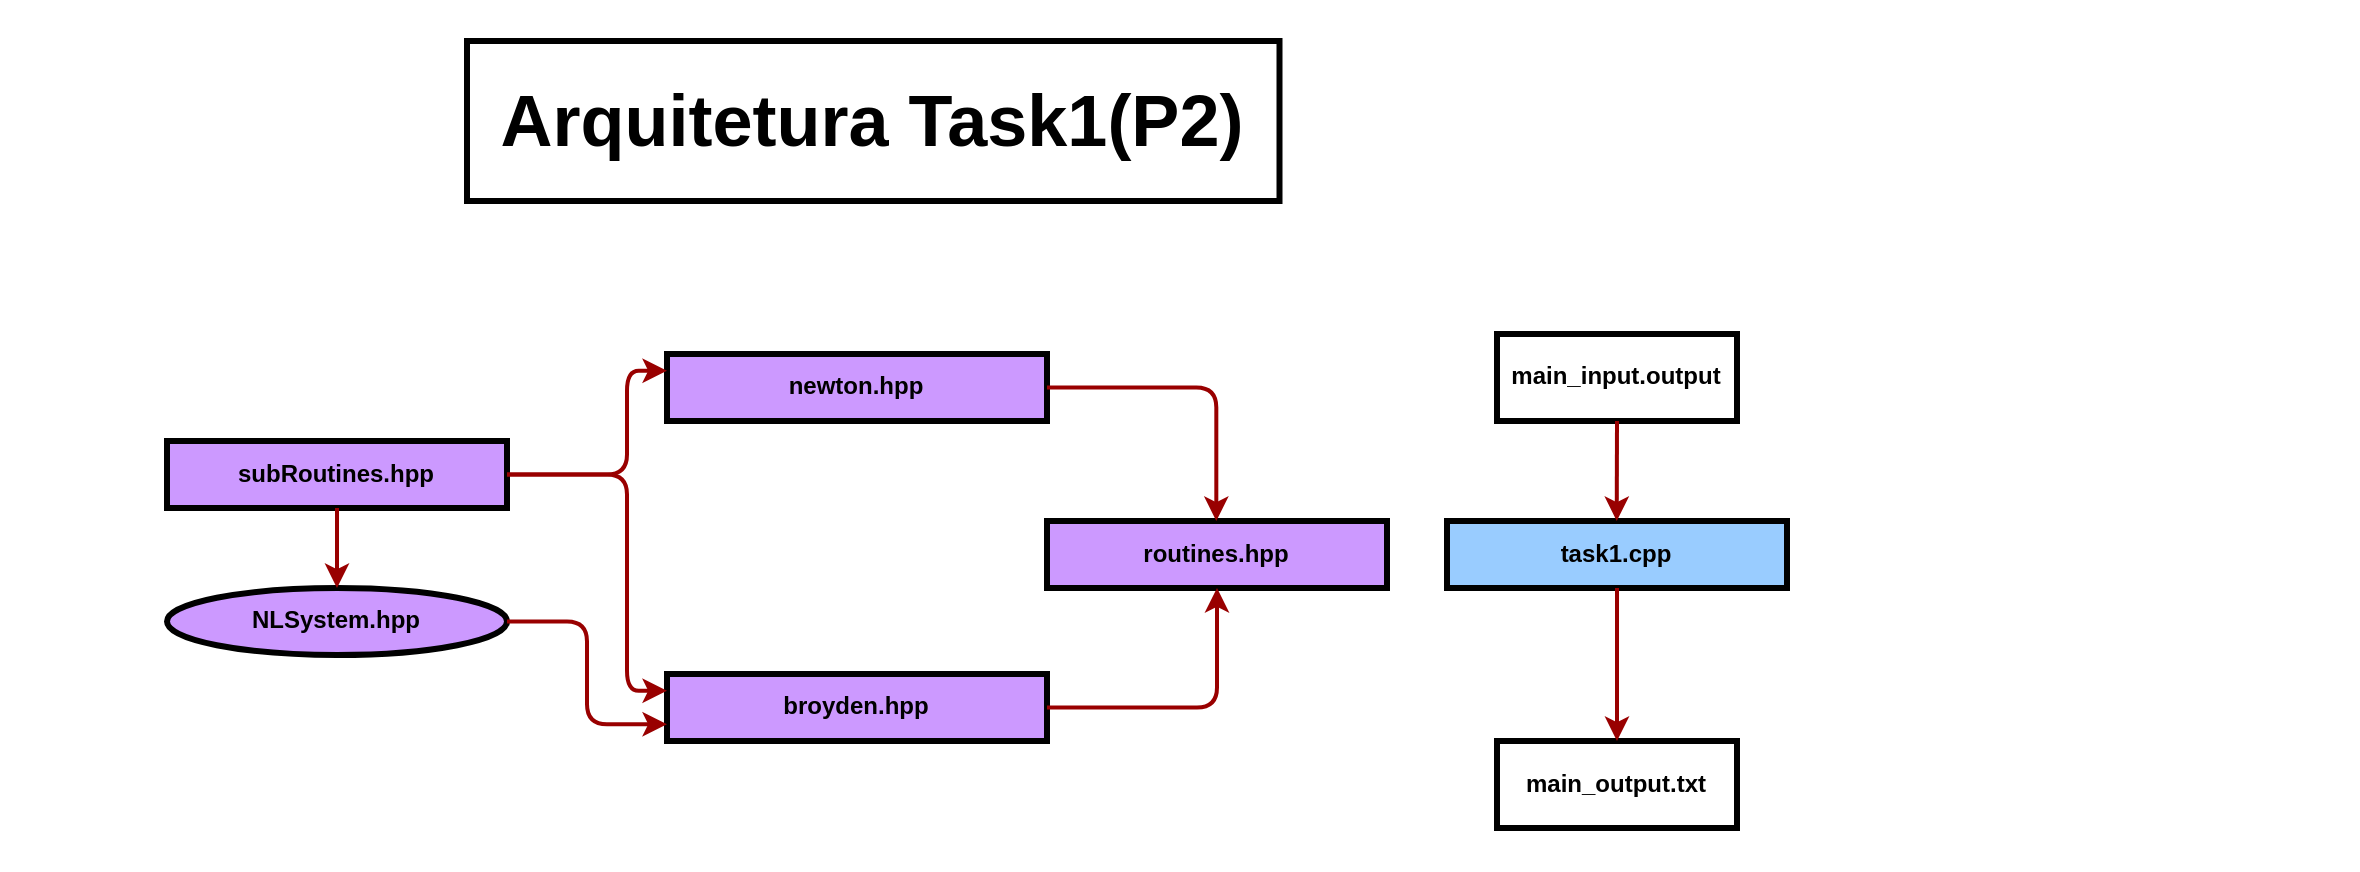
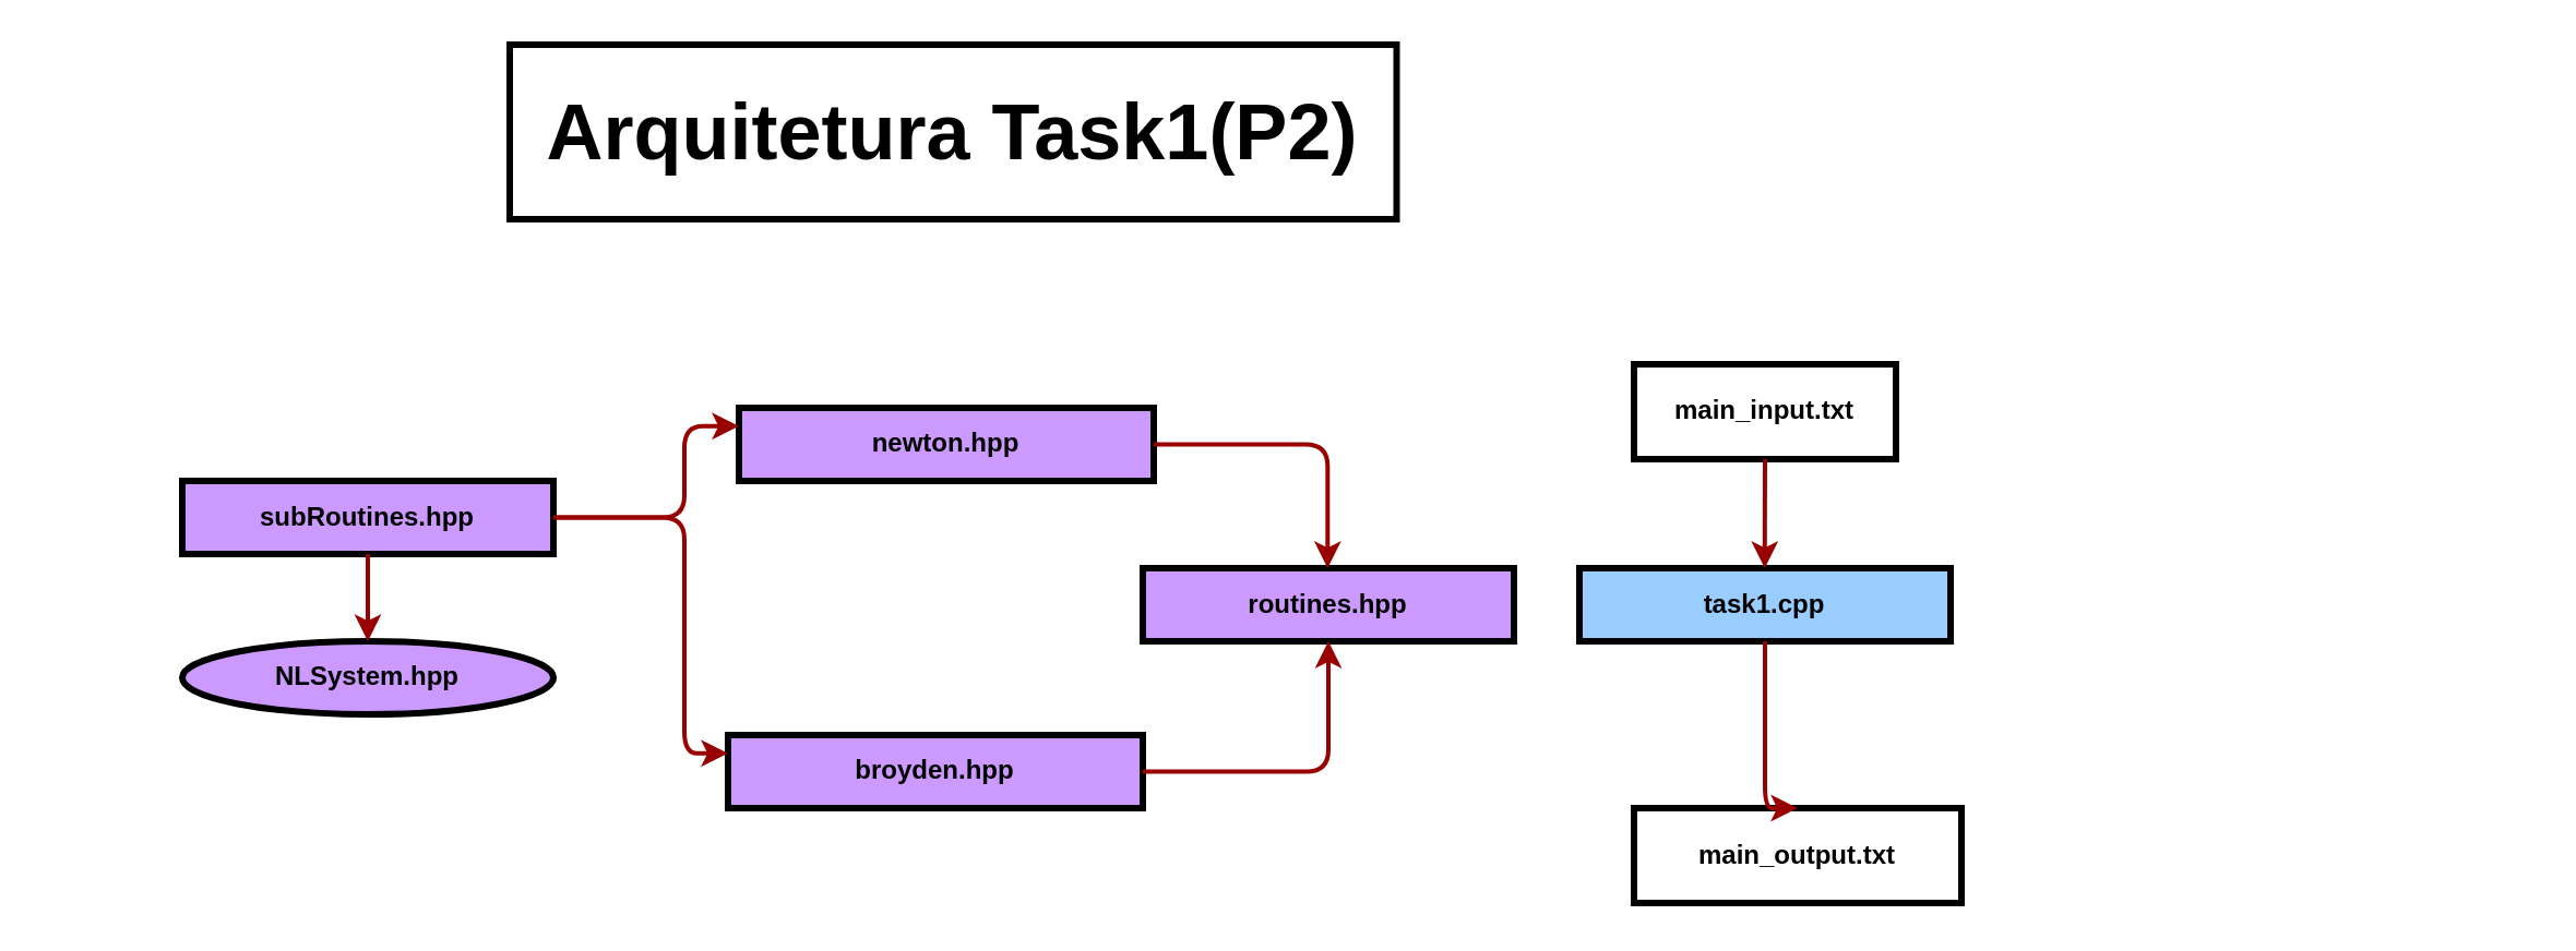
  <mxCell id="0" />
  <mxCell id="1" parent="0" />
- <mxCell id="2" value="main_input.output" style="whiteSpace=wrap;align=center;verticalAlign=middle;fontStyle=1;strokeWidth=3;fillColor=#FFFFFF;" parent="1" vertex="1"><mxGeometry x="748" y="166.5" width="120" height="43.5" as="geometry" /></mxCell>
+ <mxCell id="2" value="main_input.txt" style="whiteSpace=wrap;align=center;verticalAlign=middle;fontStyle=1;strokeWidth=3;fillColor=#FFFFFF;" parent="1" vertex="1"><mxGeometry x="748" y="166.5" width="120" height="43.5" as="geometry" /></mxCell>
  <mxCell id="3" value="&lt;b&gt;&lt;font style=&quot;font-size: 36px&quot;&gt;Arquitetura Task1(P2)&lt;/font&gt;&lt;/b&gt;" style="text;html=1;fillColor=none;align=center;verticalAlign=middle;whiteSpace=wrap;rounded=0;strokeColor=#000000;strokeWidth=3;perimeterSpacing=0;" parent="1" vertex="1"><mxGeometry x="233" y="20" width="406.25" height="80" as="geometry" /></mxCell>
  <mxCell id="4" value="routines.hpp" style="whiteSpace=wrap;align=center;verticalAlign=middle;fontStyle=1;strokeWidth=3;fillColor=#CC99FF;" parent="1" vertex="1"><mxGeometry x="523" y="260" width="170" height="33.5" as="geometry" /></mxCell>
- <mxCell id="5" value="newton.hpp" style="whiteSpace=wrap;align=center;verticalAlign=middle;fontStyle=1;strokeWidth=3;fillColor=#CC99FF;" parent="1" vertex="1"><mxGeometry x="333" y="176.5" width="190" height="33.5" as="geometry" /></mxCell>
+ <mxCell id="5" value="newton.hpp" style="whiteSpace=wrap;align=center;verticalAlign=middle;fontStyle=1;strokeWidth=3;fillColor=#CC99FF;" parent="1" vertex="1"><mxGeometry x="338" y="186.5" width="190" height="33.5" as="geometry" /></mxCell>
  <mxCell id="6" value="task1.cpp" style="whiteSpace=wrap;align=center;verticalAlign=middle;fontStyle=1;strokeWidth=3;fillColor=#99CCFF;" parent="1" vertex="1"><mxGeometry x="723" y="260" width="170" height="33.5" as="geometry" /></mxCell>
  <mxCell id="7" value="subRoutines.hpp" style="whiteSpace=wrap;align=center;verticalAlign=middle;fontStyle=1;strokeWidth=3;fillColor=#CC99FF;" parent="1" vertex="1"><mxGeometry x="83" y="220" width="170" height="33.5" as="geometry" /></mxCell>
- <mxCell id="8" value="main_output.txt" style="whiteSpace=wrap;align=center;verticalAlign=middle;fontStyle=1;strokeWidth=3;fillColor=#FFFFFF;" parent="1" vertex="1"><mxGeometry x="748" y="370" width="120" height="43.5" as="geometry" /></mxCell>
+ <mxCell id="8" value="main_output.txt" style="whiteSpace=wrap;align=center;verticalAlign=middle;fontStyle=1;strokeWidth=3;fillColor=#FFFFFF;" parent="1" vertex="1"><mxGeometry x="748" y="370" width="150" height="43.5" as="geometry" /></mxCell>
  <mxCell id="9" value="" style="edgeStyle=elbowEdgeStyle;elbow=horizontal;strokeColor=#990000;strokeWidth=2;startArrow=none;startFill=0;exitX=0.5;exitY=1;exitDx=0;exitDy=0;entryX=0.5;entryY=0;entryDx=0;entryDy=0;" parent="1" source="2" target="6" edge="1"><mxGeometry width="100" height="100" relative="1" as="geometry"><mxPoint x="713" y="80" as="sourcePoint" /><mxPoint x="799.87" y="220" as="targetPoint" /><Array as="points"><mxPoint x="807.87" y="240" /><mxPoint x="815.87" y="240" /><mxPoint x="869.87" y="200" /><mxPoint x="1148" y="108.5" /><mxPoint x="1145" y="78.16" /></Array></mxGeometry></mxCell>
  <mxCell id="10" value="" style="edgeStyle=elbowEdgeStyle;elbow=horizontal;strokeColor=#990000;strokeWidth=2;startArrow=none;startFill=0;entryX=0.5;entryY=0;entryDx=0;entryDy=0;exitX=0.5;exitY=1;exitDx=0;exitDy=0;" parent="1" source="6" target="8" edge="1"><mxGeometry width="100" height="100" relative="1" as="geometry"><mxPoint x="723" y="363.5" as="sourcePoint" /><mxPoint x="803" y="363.75" as="targetPoint" /><Array as="points"><mxPoint x="808" y="360" /><mxPoint x="1158" y="392" /><mxPoint x="1155" y="361.66" /></Array></mxGeometry></mxCell>
  <mxCell id="11" value="broyden.hpp" style="whiteSpace=wrap;align=center;verticalAlign=middle;fontStyle=1;strokeWidth=3;fillColor=#CC99FF;" parent="1" vertex="1"><mxGeometry x="333" y="336.5" width="190" height="33.5" as="geometry" /></mxCell>
  <mxCell id="12" value="NLSystem.hpp" style="ellipse;whiteSpace=wrap;align=center;verticalAlign=middle;fontStyle=1;strokeWidth=3;fillColor=#CC99FF;" parent="1" vertex="1"><mxGeometry x="83" y="293.5" width="170" height="33.5" as="geometry" /></mxCell>
  <mxCell id="13" value="" style="edgeStyle=elbowEdgeStyle;elbow=horizontal;strokeColor=#990000;strokeWidth=2;startArrow=none;startFill=0;entryX=0.5;entryY=0;entryDx=0;entryDy=0;exitX=0.5;exitY=1;exitDx=0;exitDy=0;" parent="1" source="7" target="12" edge="1"><mxGeometry width="100" height="100" relative="1" as="geometry"><mxPoint x="63.13" y="282" as="sourcePoint" /><mxPoint x="63.13" y="338.5" as="targetPoint" /><Array as="points"><mxPoint x="168" y="270" /><mxPoint x="23.13" y="163.41" /><mxPoint x="20.13" y="133.07" /></Array></mxGeometry></mxCell>
  <mxCell id="14" value="" style="edgeStyle=elbowEdgeStyle;elbow=horizontal;strokeColor=#990000;strokeWidth=2;startArrow=none;startFill=0;entryX=0.5;entryY=0;entryDx=0;entryDy=0;exitX=1;exitY=0.5;exitDx=0;exitDy=0;" parent="1" source="5" target="4" edge="1"><mxGeometry width="100" height="100" relative="1" as="geometry"><mxPoint x="607.66" y="220" as="sourcePoint" /><mxPoint x="607.66" y="260" as="targetPoint" /><Array as="points"><mxPoint x="607.66" y="236.5" /><mxPoint x="462.79" y="129.91" /><mxPoint x="459.79" y="99.57" /></Array></mxGeometry></mxCell>
  <mxCell id="15" value="" style="edgeStyle=elbowEdgeStyle;elbow=horizontal;strokeColor=#990000;strokeWidth=2;startArrow=none;startFill=0;entryX=0.5;entryY=1;entryDx=0;entryDy=0;exitX=1;exitY=0.5;exitDx=0;exitDy=0;" parent="1" source="11" target="4" edge="1"><mxGeometry width="100" height="100" relative="1" as="geometry"><mxPoint x="523" y="210" as="sourcePoint" /><mxPoint x="523" y="250" as="targetPoint" /><Array as="points"><mxPoint x="608" y="350" /><mxPoint x="378.13" y="119.91" /><mxPoint x="375.13" y="89.57" /></Array></mxGeometry></mxCell>
  <mxCell id="16" value="" style="edgeStyle=elbowEdgeStyle;elbow=horizontal;strokeColor=#990000;strokeWidth=2;startArrow=none;startFill=0;entryX=0;entryY=0.25;entryDx=0;entryDy=0;exitX=1;exitY=0.5;exitDx=0;exitDy=0;" parent="1" source="7" target="5" edge="1"><mxGeometry width="100" height="100" relative="1" as="geometry"><mxPoint x="253" y="230" as="sourcePoint" /><mxPoint x="253" y="270" as="targetPoint" /><Array as="points"><mxPoint x="313" y="210" /><mxPoint x="293" y="180" /><mxPoint x="253" y="246.5" /><mxPoint x="108.13" y="139.91" /><mxPoint x="105.13" y="109.57" /></Array></mxGeometry></mxCell>
  <mxCell id="17" value="" style="edgeStyle=elbowEdgeStyle;elbow=horizontal;strokeColor=#990000;strokeWidth=2;startArrow=none;startFill=0;entryX=0;entryY=0.25;entryDx=0;entryDy=0;exitX=1;exitY=0.5;exitDx=0;exitDy=0;" parent="1" source="7" target="11" edge="1"><mxGeometry width="100" height="100" relative="1" as="geometry"><mxPoint x="243" y="270" as="sourcePoint" /><mxPoint x="243" y="310" as="targetPoint" /><Array as="points"><mxPoint x="313" y="290" /><mxPoint x="293" y="237" /><mxPoint x="253" y="240" /><mxPoint x="253" y="237" /><mxPoint x="98.13" y="179.91" /><mxPoint x="95.13" y="149.57" /></Array></mxGeometry></mxCell>
- <mxCell id="18" value="" style="edgeStyle=elbowEdgeStyle;elbow=horizontal;strokeColor=#990000;strokeWidth=2;startArrow=none;startFill=0;entryX=0;entryY=0.75;entryDx=0;entryDy=0;exitX=1;exitY=0.5;exitDx=0;exitDy=0;" parent="1" source="12" target="11" edge="1"><mxGeometry width="100" height="100" relative="1" as="geometry"><mxPoint x="218" y="373.5" as="sourcePoint" /><mxPoint x="218" y="413.5" as="targetPoint" /><Array as="points"><mxPoint x="293" y="353" /><mxPoint x="213" y="270" /><mxPoint x="73.13" y="283.41" /><mxPoint x="70.13" y="253.07" /></Array></mxGeometry></mxCell>
